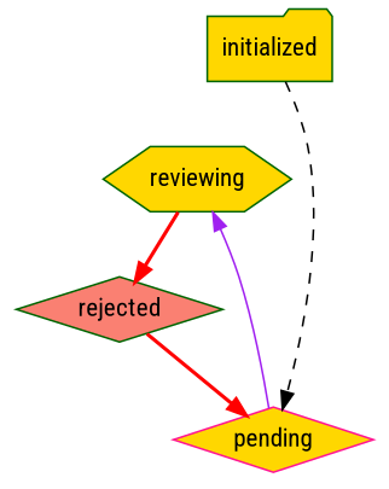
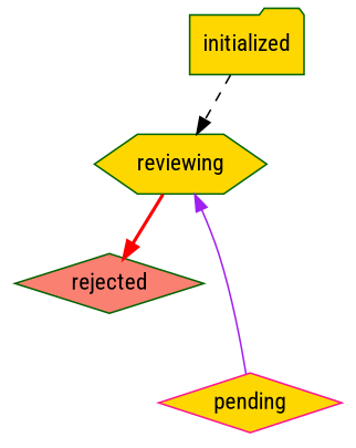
  digraph {
    fontname="Roboto Condensed"
    node [color=darkgreen fillcolor=gold fontname="Roboto Condensed" shape=diamond style=filled]
    edge [color=red fontname="Roboto Condensed" style=bold]
    reviewing [shape=hexagon]
    rejected [fillcolor=salmon]
    pending [color=deeppink]
    initialized [shape=folder]
    reviewing -> rejected
-   rejected -> pending
    pending -> reviewing [color=purple style=solid]
-   initialized -> pending [color=black style=dashed]
+   initialized -> reviewing [color=black style=dashed]
  }
